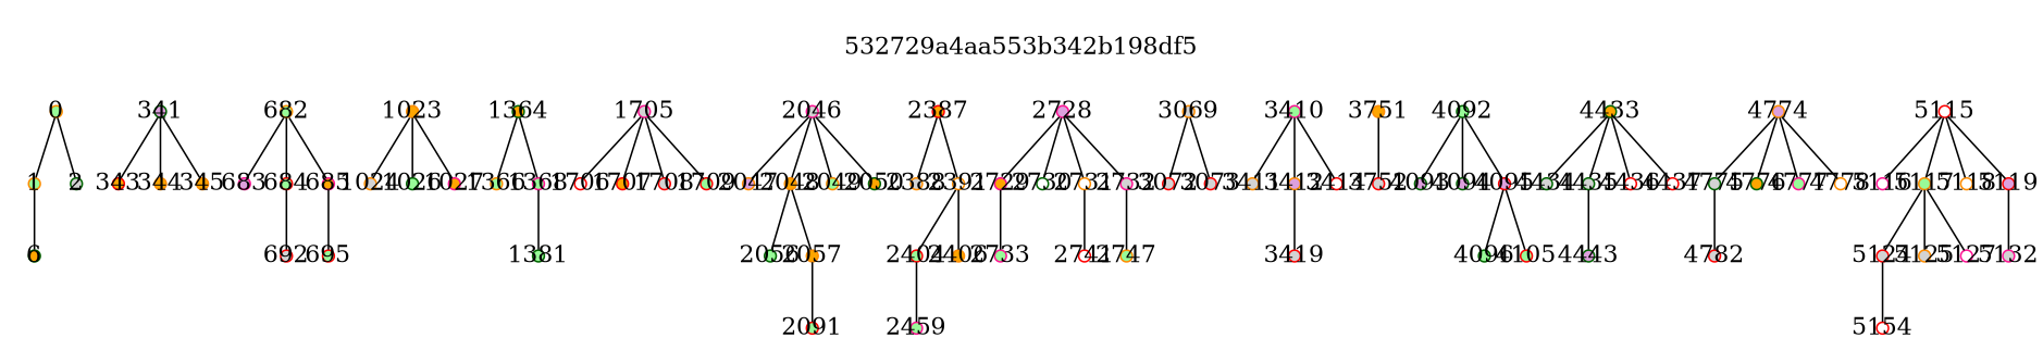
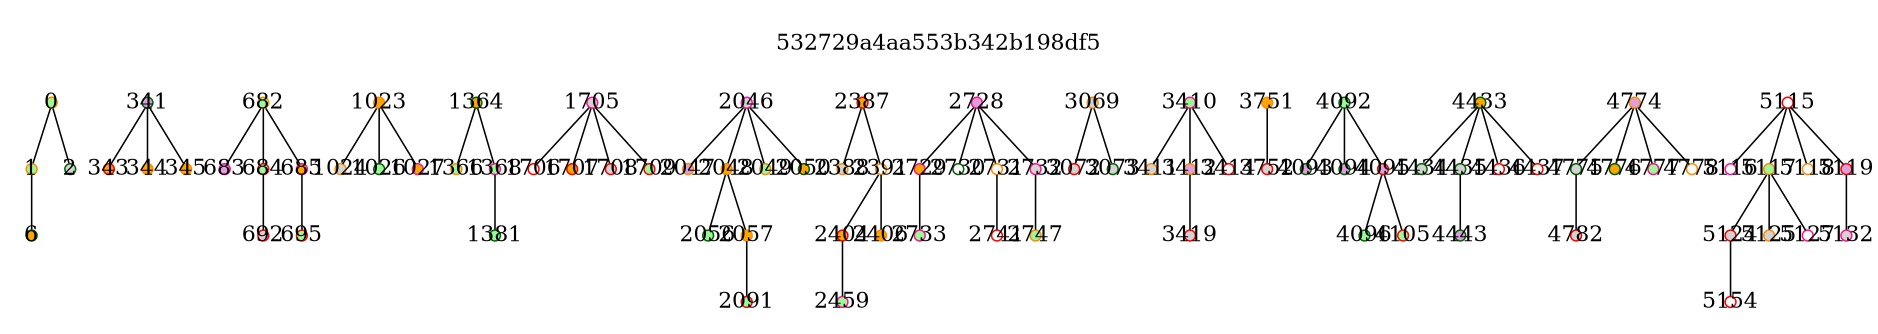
  strict graph {
    label="532729a4aa553b342b198df5"
    labelloc=t
    node [color=darkorange fillcolor=palegreen fixedsize=true shape=circle style=filled]
    0 [height=0.1 width=0.1]
    1 [height=0.1 width=0.1]
    2 [color=darkgreen fillcolor=lightgrey height=0.1 width=0.1]
    6 [color=darkgreen fillcolor=orange height=0.1 width=0.1]
    341 [color=darkgreen fillcolor=plum height=0.1 width=0.1]
    343 [color=red fillcolor=orange height=0.1 width=0.1]
    344 [fillcolor=orange height=0.1 width=0.1]
    345 [fillcolor=orange height=0.1 width=0.1]
    682 [height=0.1 width=0.1]
    683 [color=deeppink fillcolor=plum height=0.1 width=0.1]
    684 [color=red height=0.1 width=0.1]
    685 [color=deeppink fillcolor=orange height=0.1 width=0.1]
    692 [color=red fillcolor=lightgrey height=0.1 width=0.1]
    695 [color=red height=0.1 width=0.1]
    1023 [fillcolor=orange height=0.1 width=0.1]
    1024 [fillcolor=lightgrey height=0.1 width=0.1]
    1026 [color=darkgreen height=0.1 width=0.1]
    1027 [color=deeppink fillcolor=orange height=0.1 width=0.1]
    1364 [color=darkgreen fillcolor=orange height=0.1 width=0.1]
    1366 [height=0.1 width=0.1]
    1368 [color=deeppink height=0.1 width=0.1]
    1381 [color=darkgreen height=0.1 width=0.1]
    1705 [color=deeppink fillcolor=lightgrey height=0.1 width=0.1]
    1706 [color=red fillcolor=white height=0.1 width=0.1]
    1707 [color=red fillcolor=orange height=0.1 width=0.1]
    1708 [color=red fillcolor=lightgrey height=0.1 width=0.1]
    1709 [color=red height=0.1 width=0.1]
    2046 [color=deeppink fillcolor=lightgrey height=0.1 width=0.1]
    2047 [fillcolor=plum height=0.1 width=0.1]
    2048 [fillcolor=orange height=0.1 width=0.1]
    2049 [height=0.1 width=0.1]
    2050 [color=darkgreen fillcolor=orange height=0.1 width=0.1]
    2056 [color=darkgreen height=0.1 width=0.1]
    2057 [fillcolor=orange height=0.1 width=0.1]
    2091 [color=red height=0.1 width=0.1]
    2387 [color=red fillcolor=orange height=0.1 width=0.1]
    2388 [fillcolor=lightgrey height=0.1 width=0.1]
    2391 [fillcolor=white height=0.1 width=0.1]
-   2404 [color=red height=0.1 width=0.1]
+   2404 [color=red fillcolor=orange height=0.1 width=0.1]
    2406 [fillcolor=orange height=0.1 width=0.1]
    2459 [color=deeppink height=0.1 width=0.1]
    2728 [color=deeppink fillcolor=plum height=0.1 width=0.1]
    2729 [color=deeppink fillcolor=orange height=0.1 width=0.1]
    2730 [color=darkgreen fillcolor=white height=0.1 width=0.1]
    2731 [fillcolor=white height=0.1 width=0.1]
    2732 [color=deeppink fillcolor=lightgrey height=0.1 width=0.1]
    2733 [color=deeppink height=0.1 width=0.1]
    2741 [color=red fillcolor=white height=0.1 width=0.1]
    2747 [height=0.1 width=0.1]
    3069 [fillcolor=lightgrey height=0.1 width=0.1]
    3072 [color=red fillcolor=lightgrey height=0.1 width=0.1]
-   3073 [color=red fillcolor=lightgrey height=0.1 width=0.1]
+   3073 [color=darkgreen fillcolor=lightgrey height=0.1 width=0.1]
    3410 [color=deeppink height=0.1 width=0.1]
    3411 [fillcolor=lightgrey height=0.1 width=0.1]
    3412 [fillcolor=plum height=0.1 width=0.1]
    3414 [color=red fillcolor=white height=0.1 width=0.1]
    3419 [color=red fillcolor=lightgrey height=0.1 width=0.1]
    3751 [fillcolor=orange height=0.1 width=0.1]
    3752 [color=red fillcolor=lightgrey height=0.1 width=0.1]
    4092 [color=darkgreen height=0.1 width=0.1]
    4093 [color=darkgreen fillcolor=plum height=0.1 width=0.1]
    4094 [color=darkgreen fillcolor=plum height=0.1 width=0.1]
    4095 [color=red fillcolor=plum height=0.1 width=0.1]
    4096 [color=darkgreen height=0.1 width=0.1]
    4105 [color=red height=0.1 width=0.1]
    4433 [color=darkgreen fillcolor=orange height=0.1 width=0.1]
    4434 [color=darkgreen fillcolor=lightgrey height=0.1 width=0.1]
    4435 [color=darkgreen fillcolor=lightgrey height=0.1 width=0.1]
    4436 [color=red fillcolor=white height=0.1 width=0.1]
    4437 [color=red fillcolor=white height=0.1 width=0.1]
    4443 [color=darkgreen fillcolor=plum height=0.1 width=0.1]
    4774 [fillcolor=plum height=0.1 width=0.1]
    4775 [color=darkgreen fillcolor=lightgrey height=0.1 width=0.1]
    4776 [color=darkgreen fillcolor=orange height=0.1 width=0.1]
    4777 [color=deeppink height=0.1 width=0.1]
    4778 [fillcolor=white height=0.1 width=0.1]
    4782 [color=red fillcolor=lightgrey height=0.1 width=0.1]
    5115 [color=red fillcolor=white height=0.1 width=0.1]
    5116 [color=deeppink fillcolor=white height=0.1 width=0.1]
    5117 [height=0.1 width=0.1]
    5118 [fillcolor=white height=0.1 width=0.1]
    5119 [color=red fillcolor=plum height=0.1 width=0.1]
    5124 [color=red fillcolor=lightgrey height=0.1 width=0.1]
    5125 [fillcolor=lightgrey height=0.1 width=0.1]
    5127 [color=deeppink fillcolor=white height=0.1 width=0.1]
    5132 [color=deeppink fillcolor=lightgrey height=0.1 width=0.1]
    5154 [color=red fillcolor=white height=0.1 width=0.1]
    0 -- 1
    0 -- 2
    1 -- 6
    341 -- 343
    341 -- 344
    341 -- 345
    682 -- 683
    682 -- 684
    682 -- 685
    684 -- 692
    685 -- 695
    1023 -- 1024
    1023 -- 1026
    1023 -- 1027
    1364 -- 1366
    1364 -- 1368
    1368 -- 1381
    1705 -- 1706
    1705 -- 1707
    1705 -- 1708
    1705 -- 1709
    2046 -- 2047
    2046 -- 2048
    2046 -- 2049
    2046 -- 2050
    2048 -- 2056
    2048 -- 2057
    2057 -- 2091
    2387 -- 2388
    2387 -- 2391
    2391 -- 2404
    2391 -- 2406
    2404 -- 2459
    2728 -- 2729
    2728 -- 2730
    2728 -- 2731
    2728 -- 2732
    2729 -- 2733
    2731 -- 2741
    2732 -- 2747
    3069 -- 3072
    3069 -- 3073
    3410 -- 3411
    3410 -- 3412
    3410 -- 3414
    3412 -- 3419
    3751 -- 3752
    4092 -- 4093
    4092 -- 4094
    4092 -- 4095
    4095 -- 4096
    4095 -- 4105
    4433 -- 4434
    4433 -- 4435
    4433 -- 4436
    4433 -- 4437
    4435 -- 4443
    4774 -- 4775
    4774 -- 4776
    4774 -- 4777
    4774 -- 4778
    4775 -- 4782
    5115 -- 5116
    5115 -- 5117
    5115 -- 5118
    5115 -- 5119
    5117 -- 5124
    5117 -- 5125
    5117 -- 5127
    5119 -- 5132
    5124 -- 5154
  }
